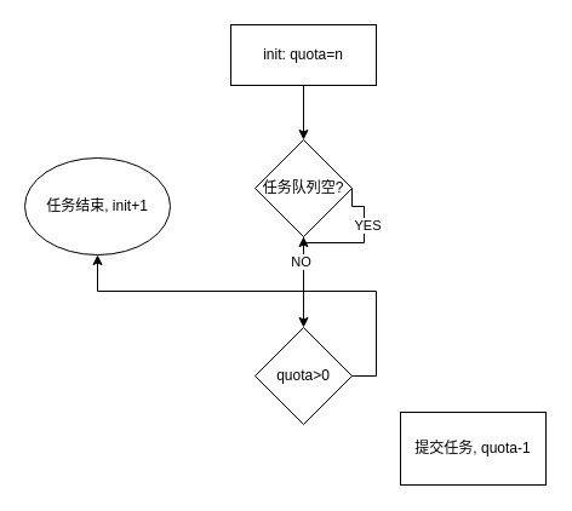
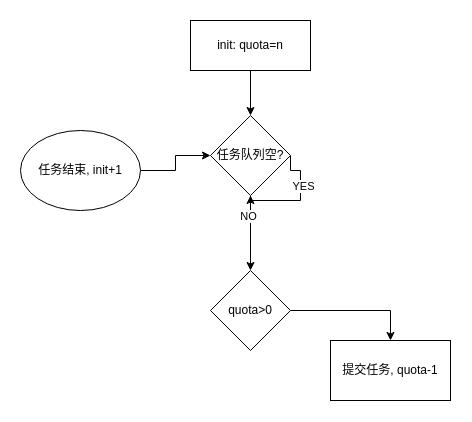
  <mxCell id="0" />
  <mxCell id="1" parent="0" />
  <mxCell id="2" style="edgeStyle=orthogonalEdgeStyle;rounded=0;orthogonalLoop=1;jettySize=auto;html=1;" edge="1" parent="1" source="4"><mxGeometry relative="1" as="geometry"><mxPoint x="250" y="270" as="targetPoint" /></mxGeometry></mxCell>
  <mxCell id="3" value="NO" style="edgeLabel;html=1;align=center;verticalAlign=middle;resizable=0;points=[];" vertex="1" connectable="0" parent="2"><mxGeometry x="-0.467" y="-3" relative="1" as="geometry"><mxPoint as="offset" /></mxGeometry></mxCell>
  <mxCell id="4" value="任务队列空?" style="rhombus;whiteSpace=wrap;html=1;" vertex="1" parent="1"><mxGeometry x="210" y="115" width="80" height="80" as="geometry" /></mxCell>
  <mxCell id="5" value="提交任务, quota-1" style="rounded=0;whiteSpace=wrap;html=1;" vertex="1" parent="1"><mxGeometry x="330" y="340" width="120" height="60" as="geometry" /></mxCell>
  <mxCell id="6" value="" style="edgeStyle=orthogonalEdgeStyle;rounded=0;orthogonalLoop=1;jettySize=auto;html=1;" edge="1" parent="1" source="7" target="4"><mxGeometry relative="1" as="geometry" /></mxCell>
  <mxCell id="7" value="init: quota=n" style="rounded=0;whiteSpace=wrap;html=1;" vertex="1" parent="1"><mxGeometry x="190" y="20" width="120" height="50" as="geometry" /></mxCell>
+ <mxCell id="8" style="edgeStyle=orthogonalEdgeStyle;rounded=0;orthogonalLoop=1;jettySize=auto;html=1;entryX=0;entryY=0.5;entryDx=0;entryDy=0;" edge="1" parent="1" source="9" target="4"><mxGeometry relative="1" as="geometry" /></mxCell>
  <mxCell id="9" value="任务结束, init+1" style="ellipse;whiteSpace=wrap;html=1;" vertex="1" parent="1"><mxGeometry x="20" y="130" width="120" height="80" as="geometry" /></mxCell>
- <mxCell id="10" style="edgeStyle=orthogonalEdgeStyle;rounded=0;orthogonalLoop=1;jettySize=auto;html=1;exitX=1;exitY=0.5;exitDx=0;exitDy=0;" edge="1" parent="1" source="11" target="9"><mxGeometry relative="1" as="geometry" /></mxCell>
+ <mxCell id="10" style="edgeStyle=orthogonalEdgeStyle;rounded=0;orthogonalLoop=1;jettySize=auto;html=1;exitX=1;exitY=0.5;exitDx=0;exitDy=0;entryX=0.5;entryY=0;entryDx=0;entryDy=0;" edge="1" parent="1" source="11" target="5"><mxGeometry relative="1" as="geometry" /></mxCell>
  <mxCell id="11" value="quota&amp;gt;0" style="rhombus;whiteSpace=wrap;html=1;" vertex="1" parent="1"><mxGeometry x="210" y="270" width="80" height="80" as="geometry" /></mxCell>
  <mxCell id="12" style="edgeStyle=orthogonalEdgeStyle;rounded=0;orthogonalLoop=1;jettySize=auto;html=1;elbow=horizontal;exitX=1;exitY=0.5;exitDx=0;exitDy=0;" edge="1" parent="1" source="4" target="4"><mxGeometry relative="1" as="geometry"><mxPoint x="300" y="170" as="sourcePoint" /><Array as="points"><mxPoint x="300" y="170" /><mxPoint x="300" y="200" /></Array></mxGeometry></mxCell>
  <mxCell id="13" value="YES" style="edgeLabel;html=1;align=center;verticalAlign=middle;resizable=0;points=[];" vertex="1" connectable="0" parent="12"><mxGeometry x="-0.275" y="2" relative="1" as="geometry"><mxPoint as="offset" /></mxGeometry></mxCell>
